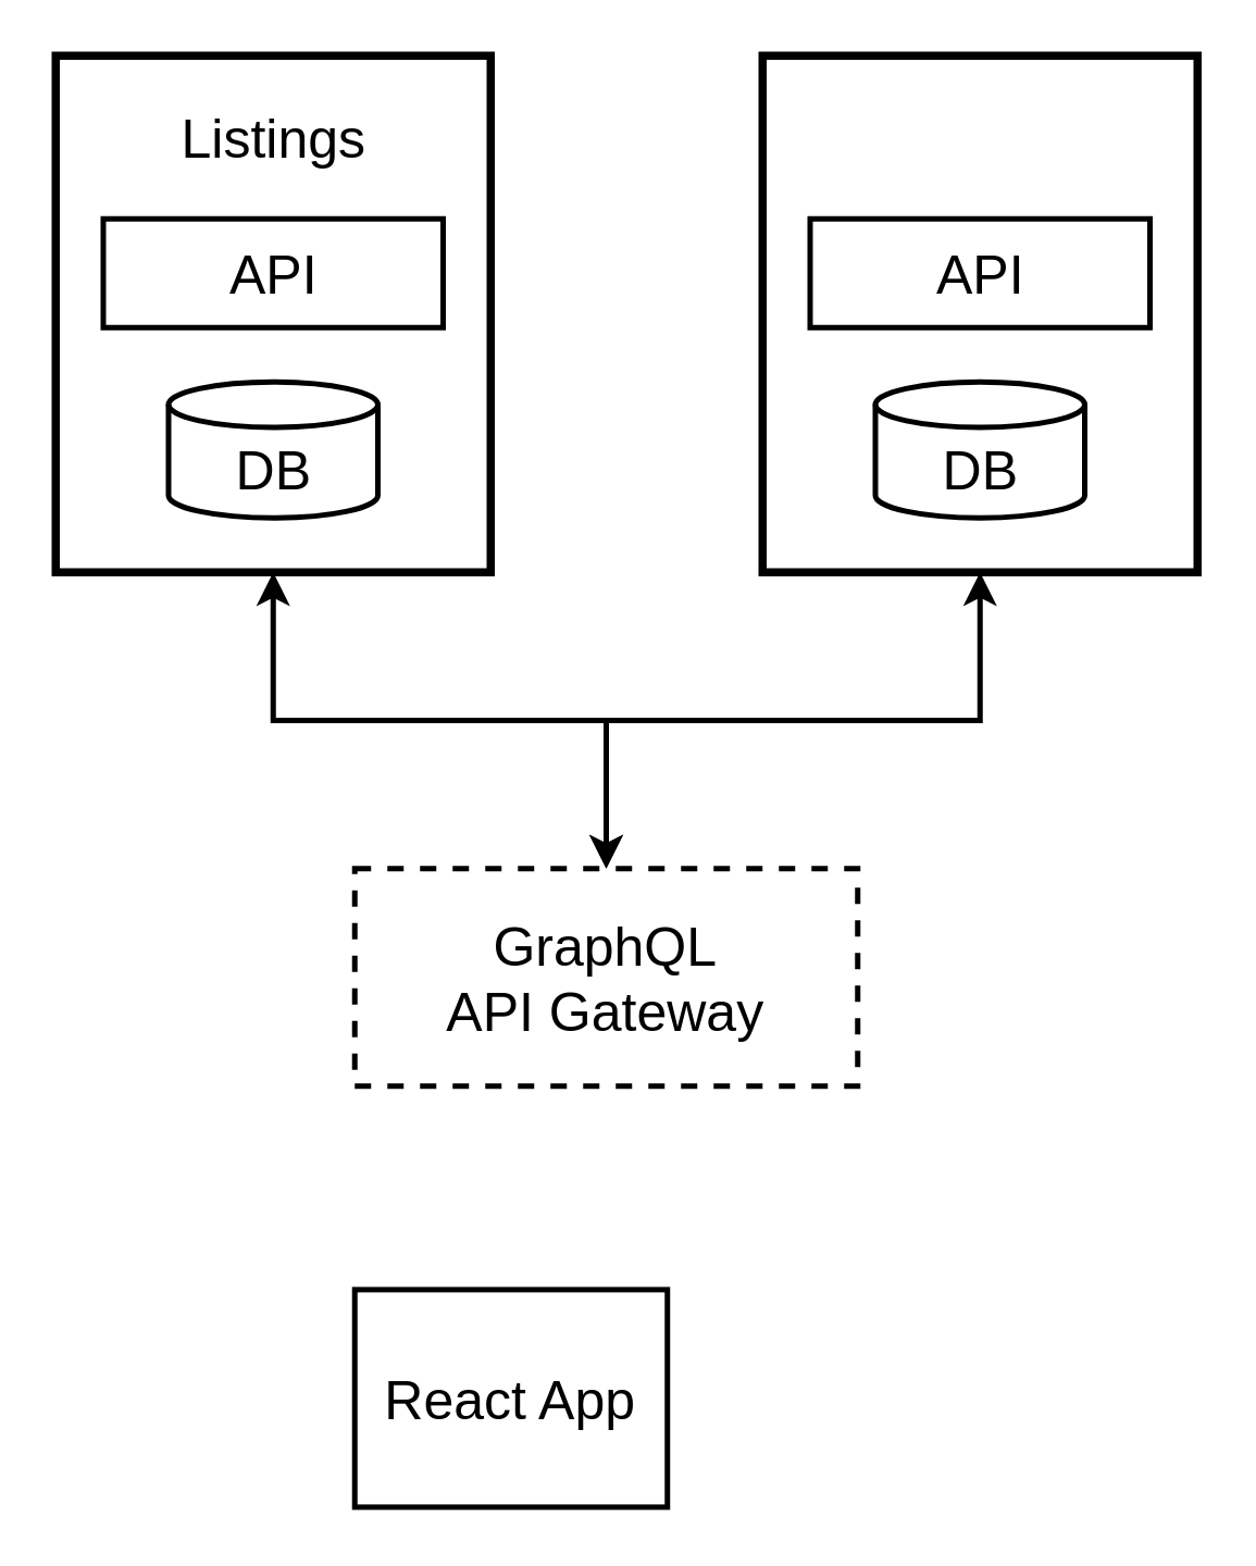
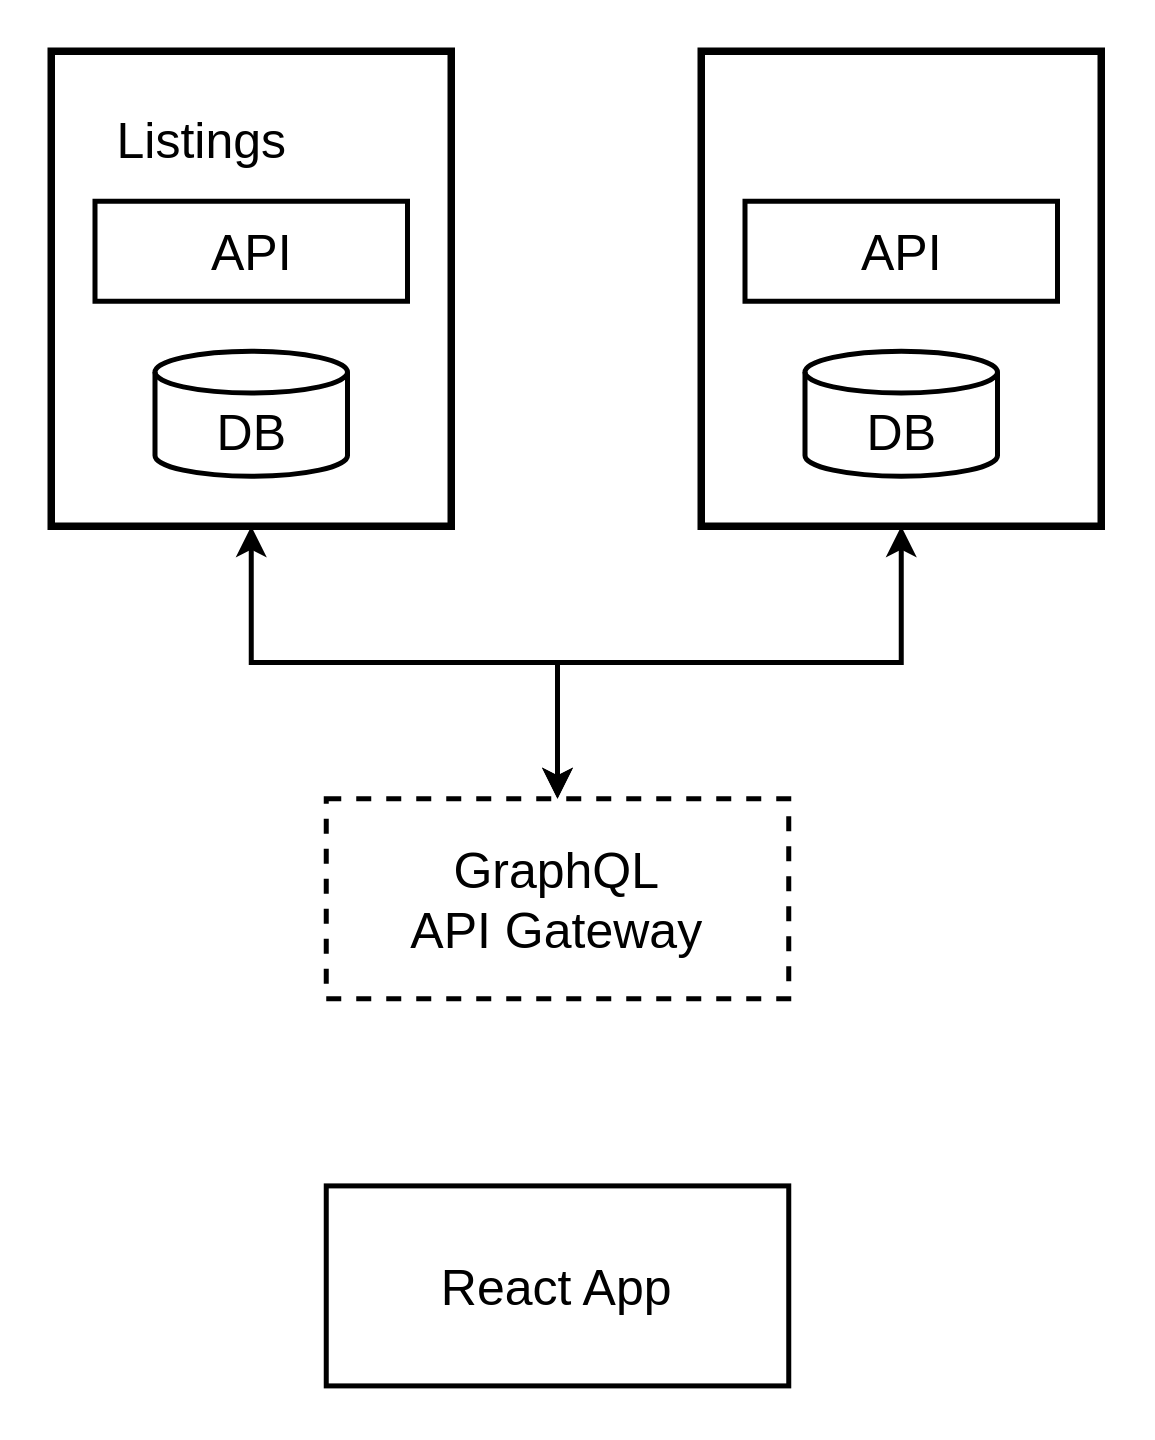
  <mxCell id="0" />
  <mxCell id="1" parent="0" />
  <mxCell id="2" value="" style="group" vertex="1" connectable="0" parent="1"><mxGeometry x="20" y="20" width="160" height="190" as="geometry" /></mxCell>
  <mxCell id="3" value="" style="rounded=0;whiteSpace=wrap;html=1;strokeWidth=3;" vertex="1" parent="2"><mxGeometry width="160" height="190" as="geometry" /></mxCell>
- <mxCell id="4" value="&lt;font style=&quot;font-size: 20px&quot;&gt;Listings&lt;/font&gt;" style="text;html=1;align=center;verticalAlign=middle;resizable=0;points=[];autosize=1;" vertex="1" parent="2"><mxGeometry x="40" y="20" width="80" height="20" as="geometry" /></mxCell>
+ <mxCell id="4" value="&lt;font style=&quot;font-size: 20px&quot;&gt;Listings&lt;/font&gt;" style="text;html=1;align=center;verticalAlign=middle;resizable=0;points=[];autosize=1;" vertex="1" parent="2"><mxGeometry x="20" y="25" width="80" height="20" as="geometry" /></mxCell>
  <mxCell id="5" value="&lt;font style=&quot;font-size: 20px&quot;&gt;API&lt;/font&gt;" style="rounded=0;whiteSpace=wrap;html=1;strokeWidth=2;" vertex="1" parent="2"><mxGeometry x="17.5" y="60" width="125" height="40" as="geometry" /></mxCell>
  <mxCell id="6" value="" style="group" vertex="1" connectable="0" parent="2"><mxGeometry x="41.5" y="120" width="77" height="50" as="geometry" /></mxCell>
  <mxCell id="7" value="" style="strokeWidth=2;html=1;shape=mxgraph.flowchart.database;whiteSpace=wrap;" vertex="1" parent="6"><mxGeometry width="77" height="50" as="geometry" /></mxCell>
  <mxCell id="8" value="&lt;font style=&quot;font-size: 20px&quot;&gt;DB&lt;/font&gt;" style="text;html=1;align=center;verticalAlign=middle;resizable=0;points=[];autosize=1;" vertex="1" parent="6"><mxGeometry x="18.5" y="22" width="40" height="20" as="geometry" /></mxCell>
  <mxCell id="9" value="" style="group" vertex="1" connectable="0" parent="1"><mxGeometry x="280" y="20" width="160" height="190" as="geometry" /></mxCell>
  <mxCell id="10" value="" style="rounded=0;whiteSpace=wrap;html=1;strokeWidth=3;" vertex="1" parent="9"><mxGeometry width="160" height="190" as="geometry" /></mxCell>
  <mxCell id="11" value="&lt;font style=&quot;font-size: 20px&quot;&gt;API&lt;/font&gt;" style="rounded=0;whiteSpace=wrap;html=1;strokeWidth=2;" vertex="1" parent="9"><mxGeometry x="17.5" y="60" width="125" height="40" as="geometry" /></mxCell>
  <mxCell id="12" value="" style="group" vertex="1" connectable="0" parent="9"><mxGeometry x="41.5" y="120" width="77" height="50" as="geometry" /></mxCell>
  <mxCell id="13" value="" style="strokeWidth=2;html=1;shape=mxgraph.flowchart.database;whiteSpace=wrap;" vertex="1" parent="12"><mxGeometry width="77" height="50" as="geometry" /></mxCell>
  <mxCell id="14" value="&lt;font style=&quot;font-size: 20px&quot;&gt;DB&lt;/font&gt;" style="text;html=1;align=center;verticalAlign=middle;resizable=0;points=[];autosize=1;" vertex="1" parent="12"><mxGeometry x="18.5" y="22" width="40" height="20" as="geometry" /></mxCell>
  <mxCell id="15" value="&lt;font style=&quot;font-size: 20px&quot;&gt;GraphQL&lt;br&gt;API Gateway&lt;br&gt;&lt;/font&gt;" style="rounded=0;whiteSpace=wrap;html=1;strokeWidth=2;dashed=1;" vertex="1" parent="1"><mxGeometry x="130" y="319" width="185" height="80" as="geometry" /></mxCell>
  <mxCell id="16" style="edgeStyle=orthogonalEdgeStyle;rounded=0;orthogonalLoop=1;jettySize=auto;html=1;exitX=0.5;exitY=1;exitDx=0;exitDy=0;entryX=0.5;entryY=0;entryDx=0;entryDy=0;strokeWidth=2;startArrow=classic;startFill=1;" edge="1" parent="1" source="3" target="15"><mxGeometry relative="1" as="geometry" /></mxCell>
  <mxCell id="17" style="edgeStyle=orthogonalEdgeStyle;rounded=0;orthogonalLoop=1;jettySize=auto;html=1;exitX=0.5;exitY=1;exitDx=0;exitDy=0;startArrow=classic;startFill=1;strokeWidth=2;" edge="1" parent="1" source="10" target="15"><mxGeometry relative="1" as="geometry" /></mxCell>
- <mxCell id="18" value="&lt;font style=&quot;font-size: 20px&quot;&gt;React App&lt;br&gt;&lt;/font&gt;" style="rounded=0;whiteSpace=wrap;html=1;strokeWidth=2;" vertex="1" parent="1"><mxGeometry x="130" y="473.86" width="115" height="80" as="geometry" /></mxCell>
+ <mxCell id="18" value="&lt;font style=&quot;font-size: 20px&quot;&gt;React App&lt;br&gt;&lt;/font&gt;" style="rounded=0;whiteSpace=wrap;html=1;strokeWidth=2;" vertex="1" parent="1"><mxGeometry x="130" y="473.86" width="185" height="80" as="geometry" /></mxCell>
